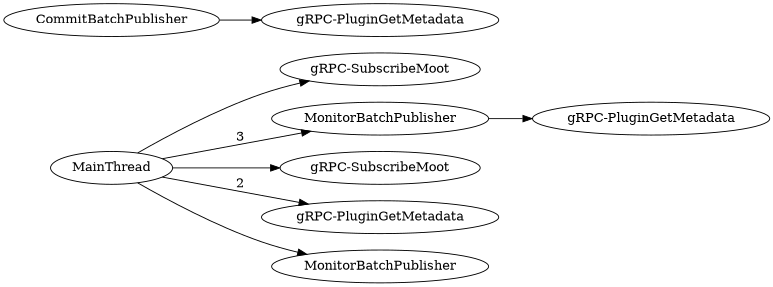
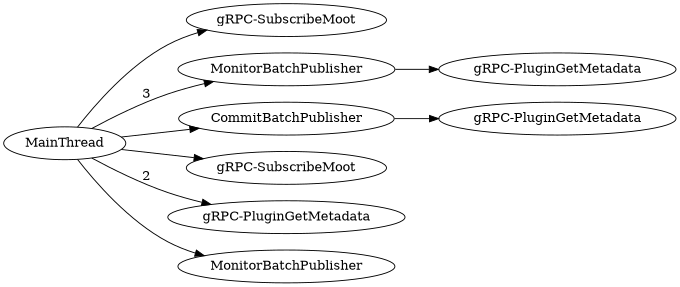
  digraph {
    rankdir=LR
    n1 [label="gRPC-SubscribeMoot"]
    n2 [label=MonitorBatchPublisher]
    n3 [label="gRPC-PluginGetMetadata"]
    n4 [label=CommitBatchPublisher]
    n5 [label="gRPC-PluginGetMetadata"]
    MainThread
    n7 [label="gRPC-SubscribeMoot"]
    n8 [label="gRPC-PluginGetMetadata"]
    n9 [label=MonitorBatchPublisher]
    n2 -> n3
    n4 -> n5
    MainThread -> n1
    MainThread -> n2 [label=3]
+   MainThread -> n4
    MainThread -> n7
    MainThread -> n8 [label=2]
    MainThread -> n9
  }
